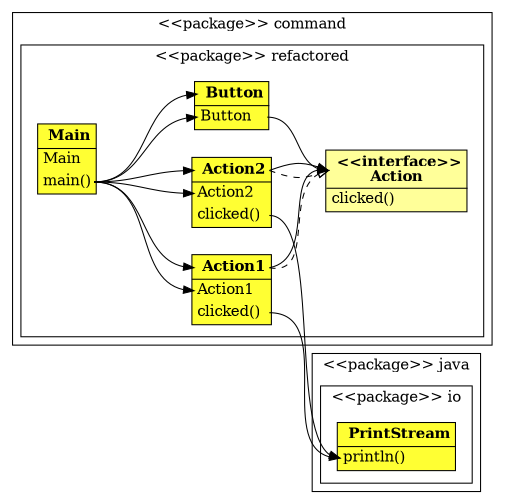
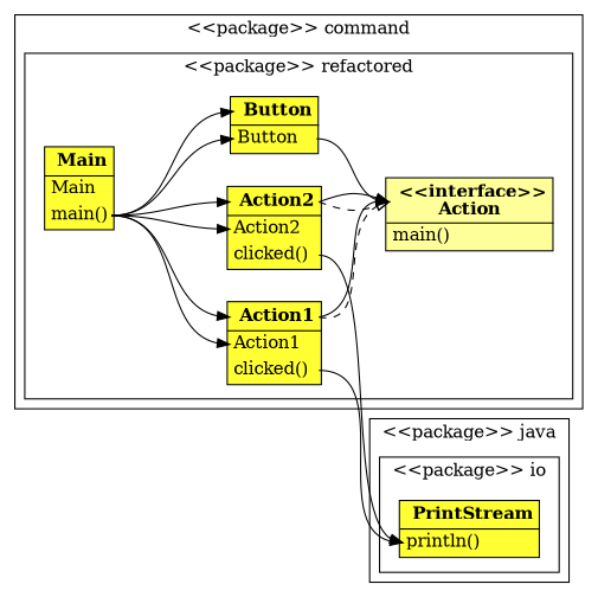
  digraph {
    compound=true
    rankdir=LR
    ranksep=equally
    node [shape=none]
    edge [arrowhead=normal color=black headport=5 penwidth=1 style=solid tailport=3]
    n1 [label=<<TABLE BGCOLOR="#FFFF33"> <TR> <TD PORT="2" BORDER="0"> <FONT COLOR="black"><B>Button</B></FONT></TD></TR> <HR/><TR><TD PORT="4" ALIGN="LEFT" BORDER="0"><FONT COLOR="black">Button</FONT></TD></TR> </TABLE>>]
    n2 [label=<<TABLE BGCOLOR="#FFFF33"> <TR> <TD PORT="14" BORDER="0"> <FONT COLOR="black"><B>Main</B></FONT></TD></TR> <HR/><TR><TD PORT="15" ALIGN="LEFT" BORDER="0"><FONT COLOR="black">Main</FONT></TD></TR> <TR><TD PORT="3" ALIGN="LEFT" BORDER="0"><FONT COLOR="black">main()</FONT></TD></TR> </TABLE>>]
-   n3 [label=<<TABLE BGCOLOR="#FFFF99"> <TR> <TD PORT="5" BORDER="0"> <FONT COLOR="black"><B>&lt;&lt;interface&gt;&gt;<BR/>Action</B></FONT></TD></TR> <HR/><TR><TD PORT="6" ALIGN="LEFT" BORDER="0"><FONT COLOR="black">clicked()</FONT></TD></TR> </TABLE>>]
+   n3 [label=<<TABLE BGCOLOR="#FFFF99"> <TR> <TD PORT="5" BORDER="0"> <FONT COLOR="black"><B>&lt;&lt;interface&gt;&gt;<BR/>Action</B></FONT></TD></TR> <HR/><TR><TD PORT="6" ALIGN="LEFT" BORDER="0"><FONT COLOR="black">main()</FONT></TD></TR> </TABLE>>]
    n4 [label=<<TABLE BGCOLOR="#FFFF33"> <TR> <TD PORT="8" BORDER="0"> <FONT COLOR="black"><B>Action1</B></FONT></TD></TR> <HR/><TR><TD PORT="10" ALIGN="LEFT" BORDER="0"><FONT COLOR="black">Action1</FONT></TD></TR> <TR><TD PORT="9" ALIGN="LEFT" BORDER="0"><FONT COLOR="black">clicked()</FONT></TD></TR> </TABLE>>]
    n5 [label=<<TABLE BGCOLOR="#FFFF33"> <TR> <TD PORT="11" BORDER="0"> <FONT COLOR="black"><B>Action2</B></FONT></TD></TR> <HR/><TR><TD PORT="13" ALIGN="LEFT" BORDER="0"><FONT COLOR="black">Action2</FONT></TD></TR> <TR><TD PORT="12" ALIGN="LEFT" BORDER="0"><FONT COLOR="black">clicked()</FONT></TD></TR> </TABLE>>]
    n6 [label=<<TABLE BGCOLOR="#FFFF33"> <TR> <TD PORT="18" BORDER="0"> <FONT COLOR="black"><B>PrintStream</B></FONT></TD></TR> <HR/><TR><TD PORT="46" ALIGN="LEFT" BORDER="0"><FONT COLOR="black">println()</FONT></TD></TR> </TABLE>>]
    subgraph cluster_1 {
      label=<<FONT COLOR="black">&lt;&lt;package&gt;&gt; command</FONT>>
      subgraph cluster_2 {
        label=<<FONT COLOR="black">&lt;&lt;package&gt;&gt; refactored</FONT>>
        n1
        n2
        n3
        n4
        n5
      }
    }
    subgraph cluster_3 {
      label=<<FONT COLOR="black">&lt;&lt;package&gt;&gt; java</FONT>>
      subgraph cluster_4 {
        label=<<FONT COLOR="black">&lt;&lt;package&gt;&gt; io</FONT>>
        n6
      }
    }
    n1 -> n3 [tailport=4]
    n2 -> n1 [headport=2]
    n2 -> n1 [headport=4]
    n2 -> n4 [headport=10]
    n2 -> n4 [headport=8]
    n2 -> n5 [headport=13]
    n2 -> n5 [headport=11]
    n4 -> n3 [arrowhead=empty style=dashed tailport=8]
    n4 -> n3 [tailport=8]
    n4 -> n6 [headport=46 tailport=9]
    n5 -> n3 [arrowhead=empty style=dashed tailport=11]
    n5 -> n3 [tailport=11]
    n5 -> n6 [headport=46 tailport=12]
  }
